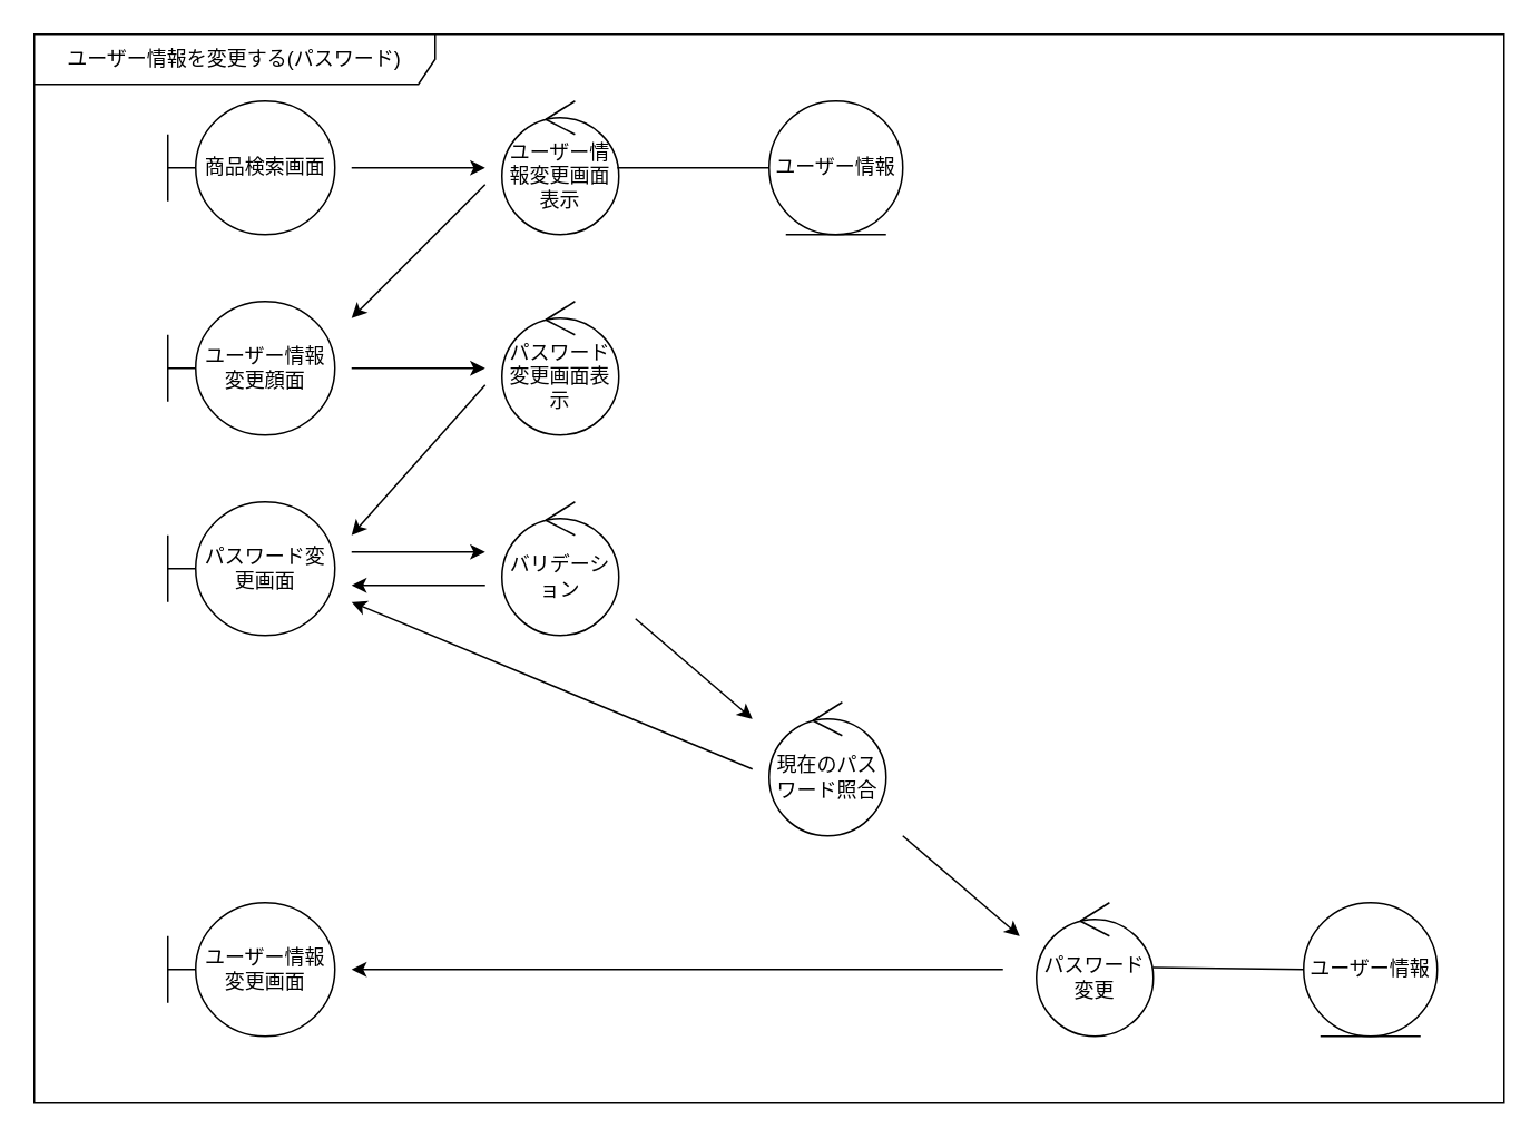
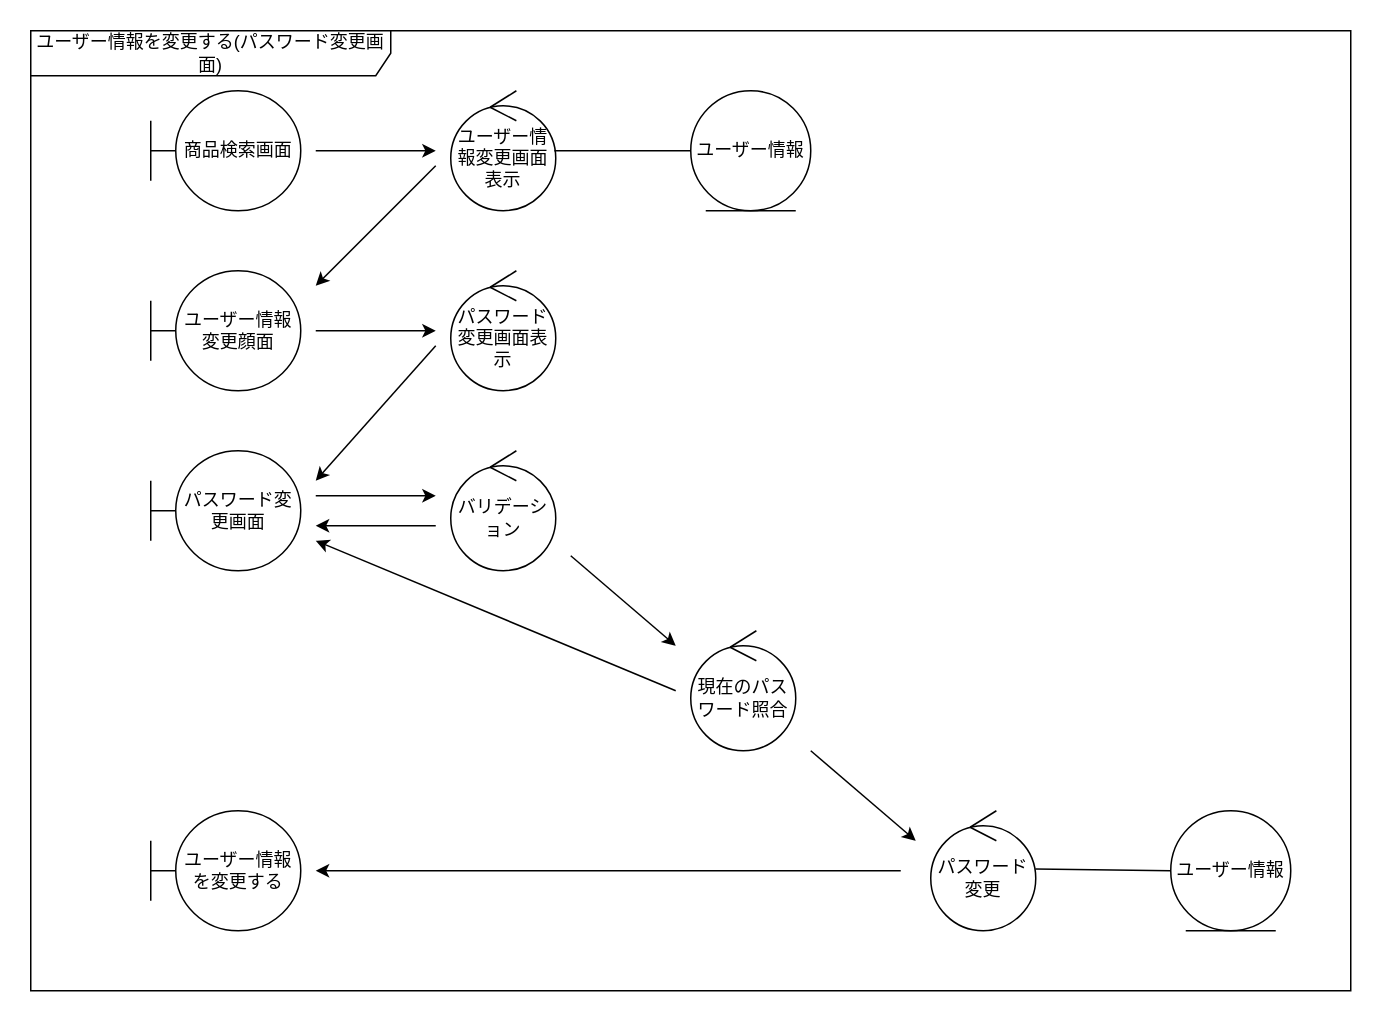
  <mxCell id="0" />
  <mxCell id="1" parent="0" />
- <mxCell id="2" value="ユーザー情報を変更する(パスワード)" style="shape=umlFrame;whiteSpace=wrap;html=1;width=240;height=30;" parent="1" vertex="1"><mxGeometry x="20" y="20" width="880" height="640" as="geometry" /></mxCell>
+ <mxCell id="2" value="ユーザー情報を変更する(パスワード変更画面)" style="shape=umlFrame;whiteSpace=wrap;html=1;width=240;height=30;" parent="1" vertex="1"><mxGeometry x="20" y="20" width="880" height="640" as="geometry" /></mxCell>
  <mxCell id="3" value="商品検索画面" style="shape=umlBoundary;whiteSpace=wrap;html=1;" parent="1" vertex="1"><mxGeometry x="100" y="60" width="100" height="80" as="geometry" /></mxCell>
  <mxCell id="4" value="ユーザー情報変更画面表示" style="ellipse;shape=umlControl;whiteSpace=wrap;html=1;" parent="1" vertex="1"><mxGeometry x="300" y="60" width="70" height="80" as="geometry" /></mxCell>
  <mxCell id="5" value="ユーザー情報変更顔面" style="shape=umlBoundary;whiteSpace=wrap;html=1;" parent="1" vertex="1"><mxGeometry x="100" y="180" width="100" height="80" as="geometry" /></mxCell>
  <mxCell id="6" value="パスワード変更画面表示" style="ellipse;shape=umlControl;whiteSpace=wrap;html=1;" parent="1" vertex="1"><mxGeometry x="300" y="180" width="70" height="80" as="geometry" /></mxCell>
  <mxCell id="7" value="パスワード変更画面" style="shape=umlBoundary;whiteSpace=wrap;html=1;" parent="1" vertex="1"><mxGeometry x="100" y="300" width="100" height="80" as="geometry" /></mxCell>
  <mxCell id="8" value="現在のパスワード照合" style="ellipse;shape=umlControl;whiteSpace=wrap;html=1;" parent="1" vertex="1"><mxGeometry x="460" y="420" width="70" height="80" as="geometry" /></mxCell>
  <mxCell id="9" value="パスワード変更" style="ellipse;shape=umlControl;whiteSpace=wrap;html=1;" parent="1" vertex="1"><mxGeometry x="620" y="540" width="70" height="80" as="geometry" /></mxCell>
  <mxCell id="10" value="ユーザー情報" style="ellipse;shape=umlEntity;whiteSpace=wrap;html=1;" parent="1" vertex="1"><mxGeometry x="780" y="540" width="80" height="80" as="geometry" /></mxCell>
- <mxCell id="11" value="ユーザー情報変更画面" style="shape=umlBoundary;whiteSpace=wrap;html=1;" parent="1" vertex="1"><mxGeometry x="100" y="540" width="100" height="80" as="geometry" /></mxCell>
+ <mxCell id="11" value="ユーザー情報を変更する" style="shape=umlBoundary;whiteSpace=wrap;html=1;" parent="1" vertex="1"><mxGeometry x="100" y="540" width="100" height="80" as="geometry" /></mxCell>
  <mxCell id="12" value="" style="endArrow=none;html=1;entryX=0;entryY=0.5;entryDx=0;entryDy=0;exitX=0.997;exitY=0.486;exitDx=0;exitDy=0;exitPerimeter=0;" parent="1" source="9" target="10" edge="1"><mxGeometry width="50" height="50" relative="1" as="geometry"><mxPoint x="570" y="410" as="sourcePoint" /><mxPoint x="620" y="360" as="targetPoint" /></mxGeometry></mxCell>
  <mxCell id="13" value="" style="endArrow=classic;html=1;" parent="1" edge="1"><mxGeometry width="50" height="50" relative="1" as="geometry"><mxPoint x="210" y="100" as="sourcePoint" /><mxPoint x="290" y="100" as="targetPoint" /></mxGeometry></mxCell>
  <mxCell id="14" value="" style="endArrow=classic;html=1;" parent="1" edge="1"><mxGeometry width="50" height="50" relative="1" as="geometry"><mxPoint x="290" y="110" as="sourcePoint" /><mxPoint x="210" y="190" as="targetPoint" /></mxGeometry></mxCell>
  <mxCell id="15" value="" style="endArrow=classic;html=1;" parent="1" edge="1"><mxGeometry width="50" height="50" relative="1" as="geometry"><mxPoint x="210" y="220" as="sourcePoint" /><mxPoint x="290" y="220" as="targetPoint" /></mxGeometry></mxCell>
  <mxCell id="16" value="" style="endArrow=classic;html=1;" parent="1" edge="1"><mxGeometry width="50" height="50" relative="1" as="geometry"><mxPoint x="290" y="230" as="sourcePoint" /><mxPoint x="210" y="320" as="targetPoint" /></mxGeometry></mxCell>
  <mxCell id="17" value="" style="endArrow=classic;html=1;" parent="1" edge="1"><mxGeometry width="50" height="50" relative="1" as="geometry"><mxPoint x="210" y="330" as="sourcePoint" /><mxPoint x="290" y="330" as="targetPoint" /></mxGeometry></mxCell>
  <mxCell id="18" value="" style="endArrow=classic;html=1;" parent="1" edge="1"><mxGeometry width="50" height="50" relative="1" as="geometry"><mxPoint x="290" y="350" as="sourcePoint" /><mxPoint x="210" y="350" as="targetPoint" /></mxGeometry></mxCell>
  <mxCell id="19" value="バリデーション" style="ellipse;shape=umlControl;whiteSpace=wrap;html=1;" parent="1" vertex="1"><mxGeometry x="300" y="300" width="70" height="80" as="geometry" /></mxCell>
  <mxCell id="20" value="" style="endArrow=classic;html=1;" parent="1" edge="1"><mxGeometry width="50" height="50" relative="1" as="geometry"><mxPoint x="450" y="460" as="sourcePoint" /><mxPoint x="210" y="360" as="targetPoint" /></mxGeometry></mxCell>
  <mxCell id="21" value="" style="endArrow=classic;html=1;" parent="1" edge="1"><mxGeometry width="50" height="50" relative="1" as="geometry"><mxPoint x="380" y="370" as="sourcePoint" /><mxPoint x="450" y="430" as="targetPoint" /></mxGeometry></mxCell>
  <mxCell id="22" value="" style="endArrow=classic;html=1;" parent="1" edge="1"><mxGeometry width="50" height="50" relative="1" as="geometry"><mxPoint x="540" y="500" as="sourcePoint" /><mxPoint x="610" y="560" as="targetPoint" /></mxGeometry></mxCell>
  <mxCell id="23" value="" style="endArrow=classic;html=1;" parent="1" edge="1"><mxGeometry width="50" height="50" relative="1" as="geometry"><mxPoint x="600" y="580" as="sourcePoint" /><mxPoint x="210" y="580" as="targetPoint" /></mxGeometry></mxCell>
  <mxCell id="24" value="ユーザー情報" style="ellipse;shape=umlEntity;whiteSpace=wrap;html=1;" vertex="1" parent="1"><mxGeometry x="460" y="60" width="80" height="80" as="geometry" /></mxCell>
  <mxCell id="25" value="" style="endArrow=none;html=1;exitX=0.987;exitY=0.499;exitDx=0;exitDy=0;exitPerimeter=0;entryX=0;entryY=0.5;entryDx=0;entryDy=0;" edge="1" parent="1" source="4" target="24"><mxGeometry width="50" height="50" relative="1" as="geometry"><mxPoint x="480" y="210" as="sourcePoint" /><mxPoint x="530" y="160" as="targetPoint" /></mxGeometry></mxCell>
